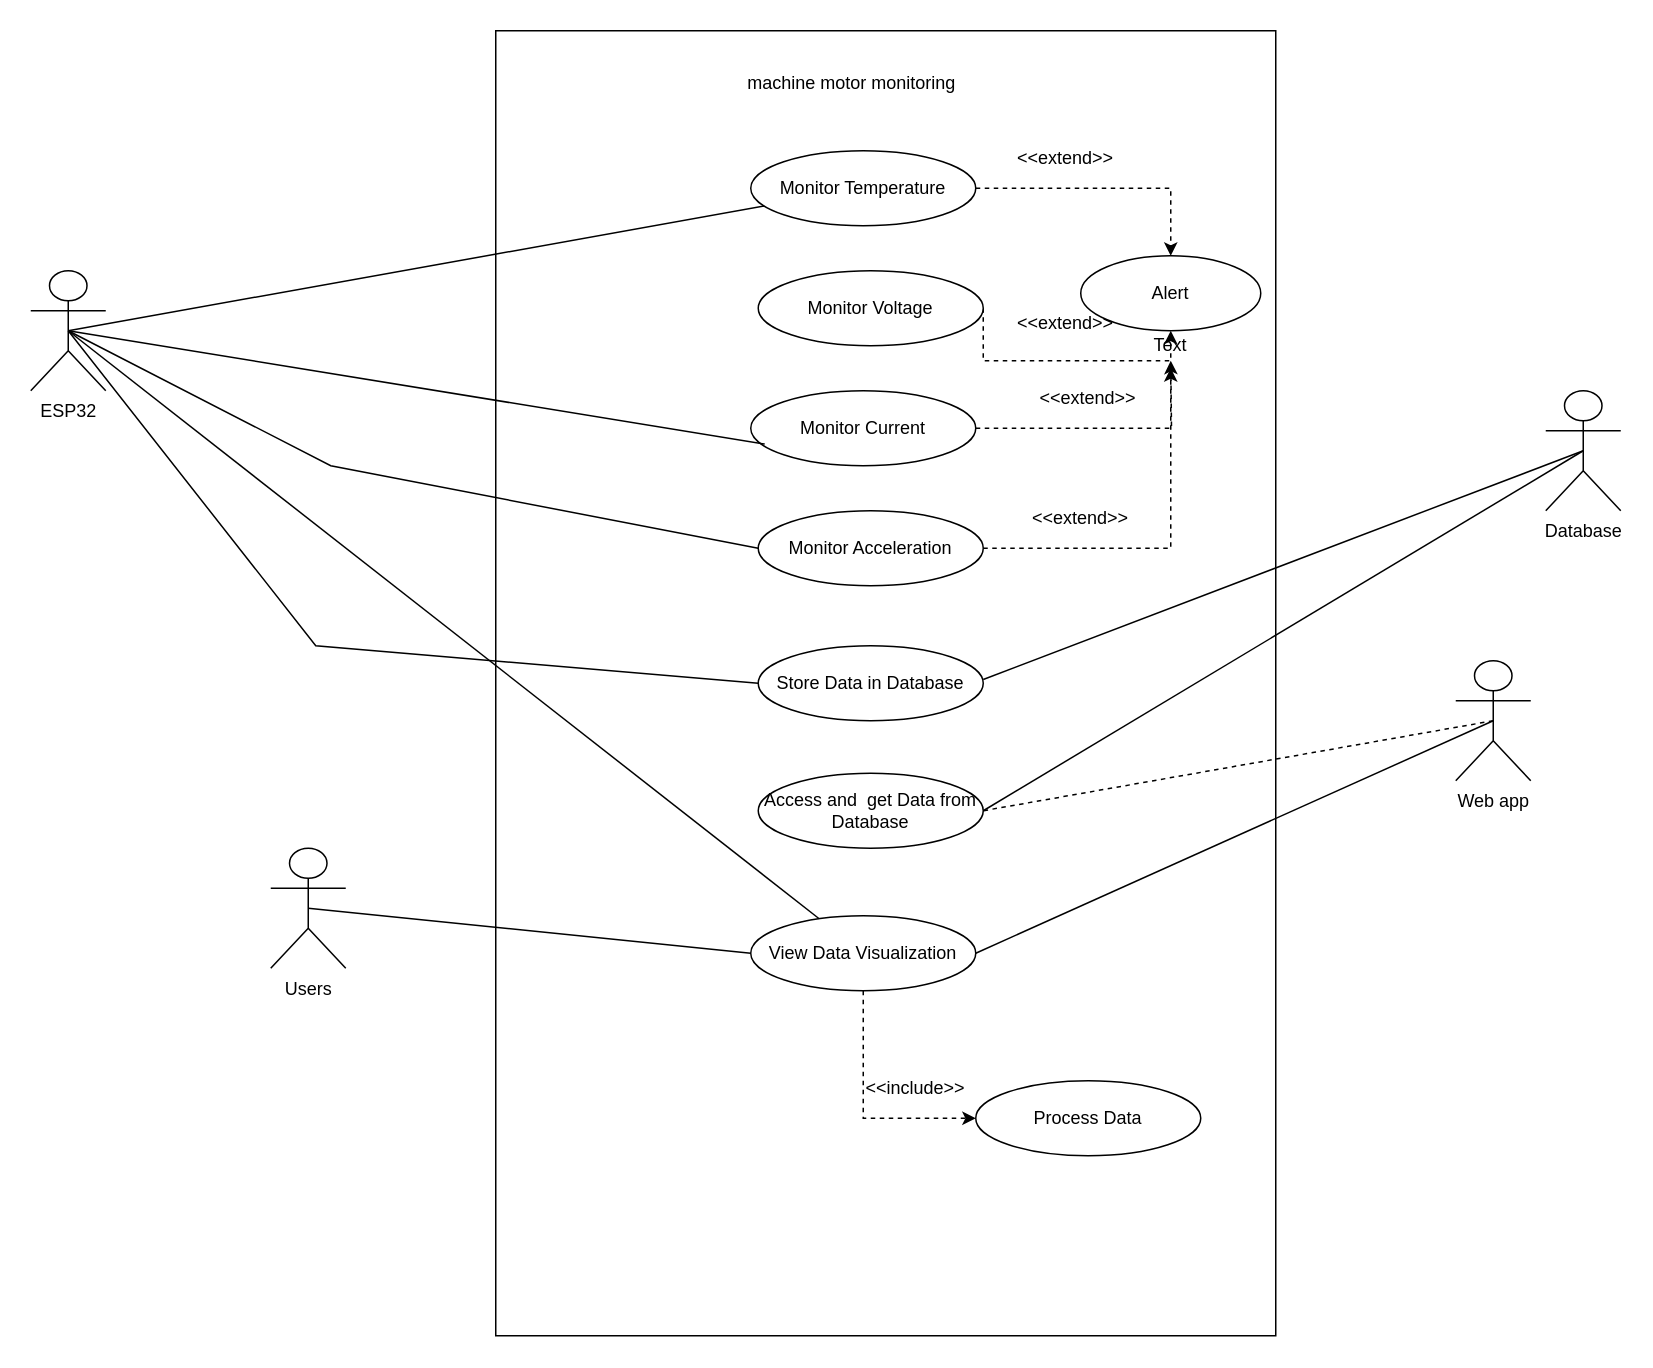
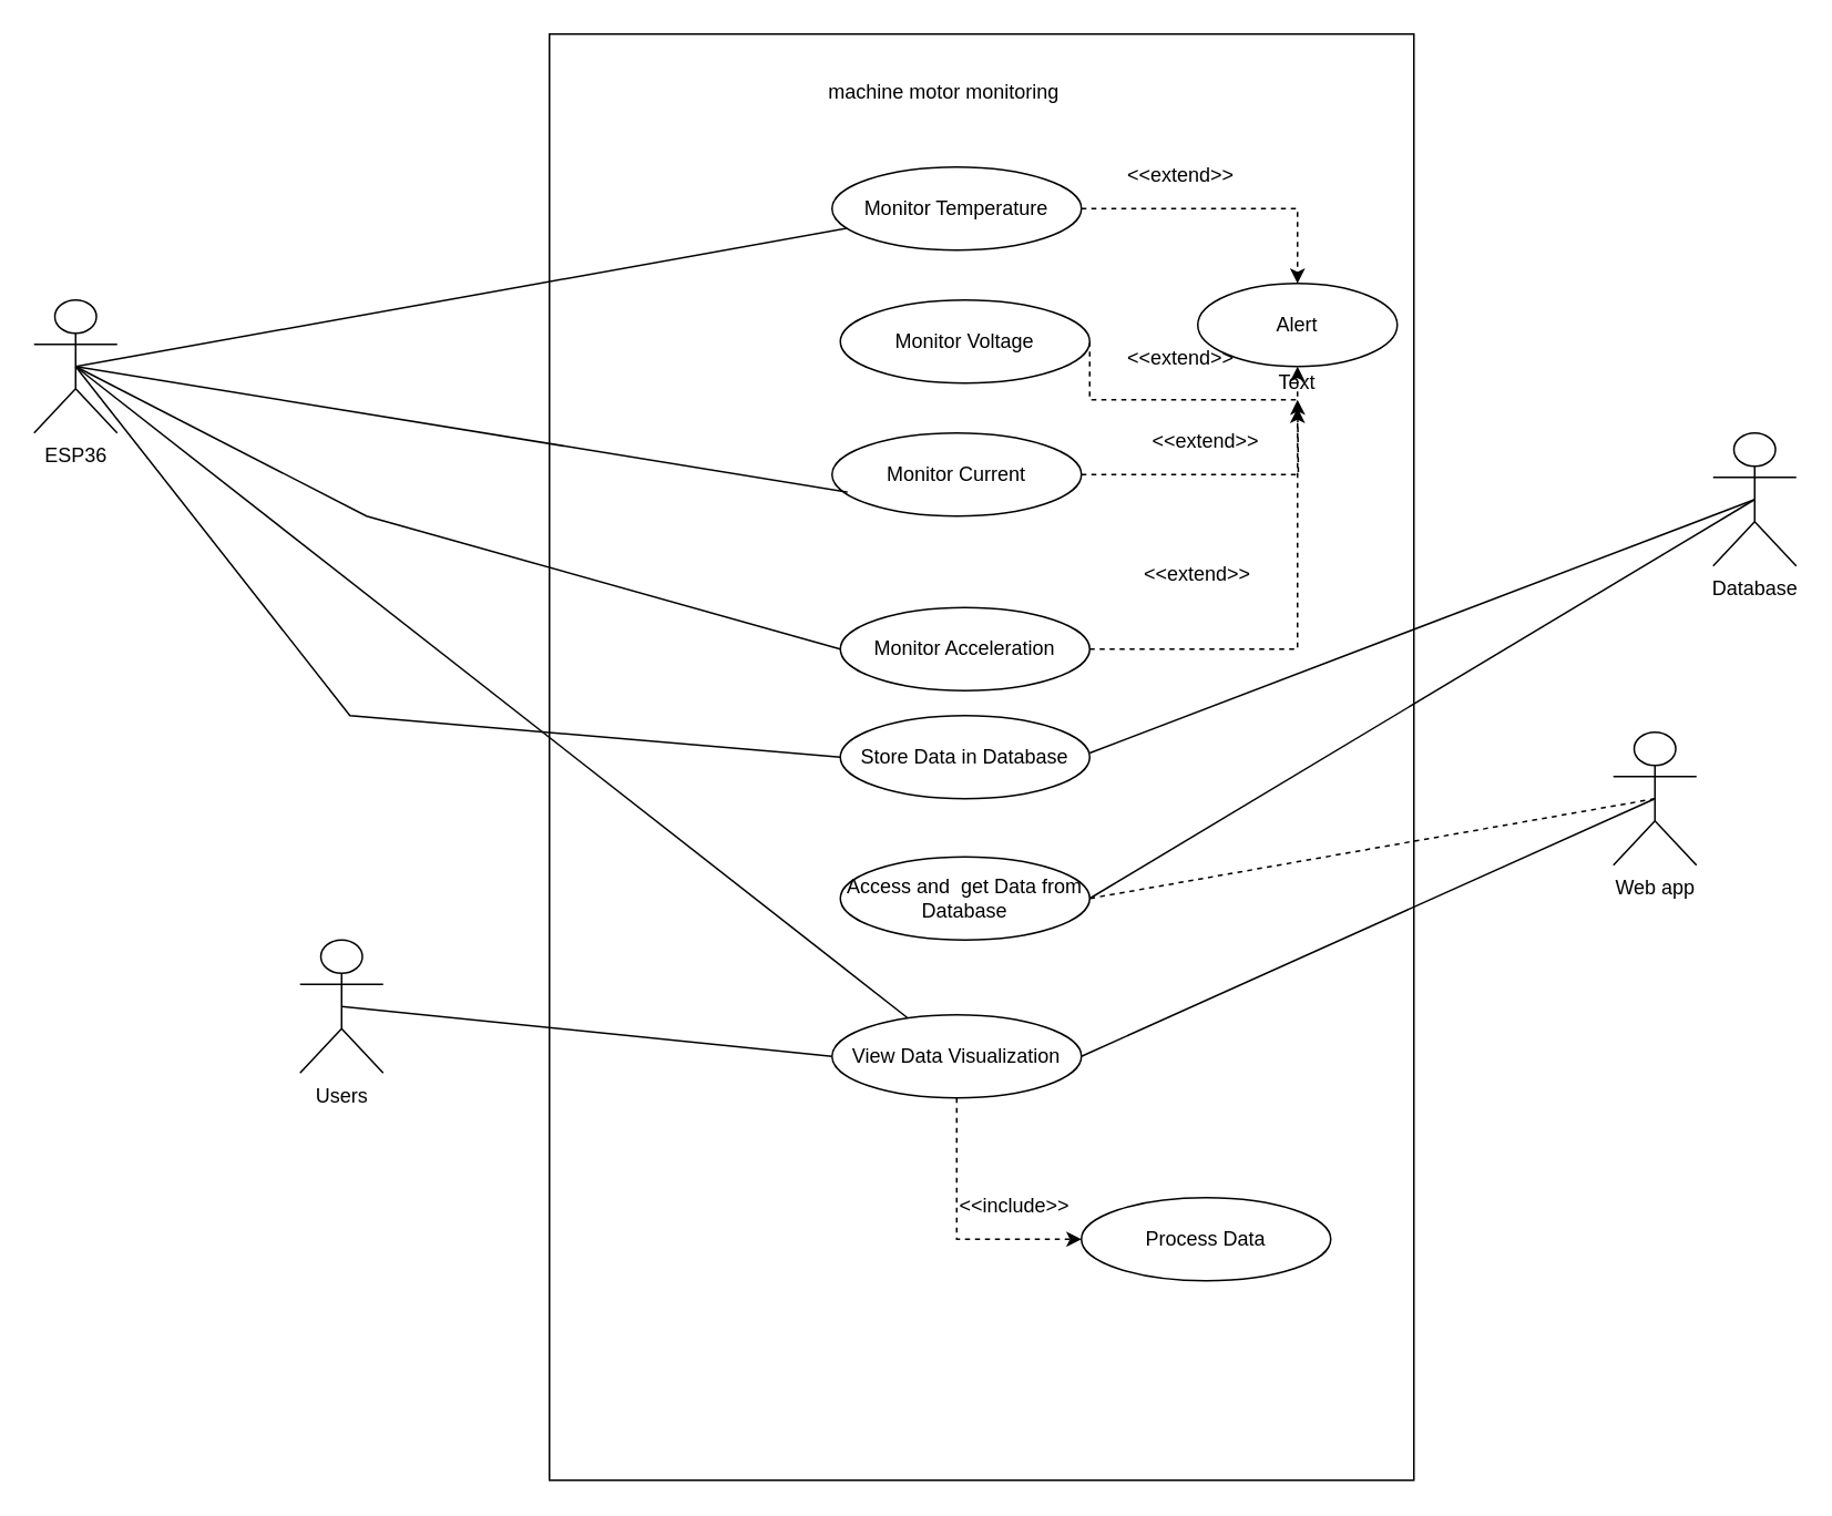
  <mxCell id="0" />
  <mxCell id="1" parent="0" />
- <mxCell id="2" value="ESP32" style="shape=umlActor;verticalLabelPosition=bottom;verticalAlign=top;html=1;outlineConnect=0;" parent="1" vertex="1"><mxGeometry x="20" y="180" width="50" height="80" as="geometry" /></mxCell>
+ <mxCell id="2" value="ESP36" style="shape=umlActor;verticalLabelPosition=bottom;verticalAlign=top;html=1;outlineConnect=0;" parent="1" vertex="1"><mxGeometry x="20" y="180" width="50" height="80" as="geometry" /></mxCell>
  <mxCell id="3" value="Users" style="shape=umlActor;verticalLabelPosition=bottom;verticalAlign=top;html=1;outlineConnect=0;" parent="1" vertex="1"><mxGeometry x="180" y="565" width="50" height="80" as="geometry" /></mxCell>
  <mxCell id="4" value="" style="rounded=0;whiteSpace=wrap;html=1;" parent="1" vertex="1"><mxGeometry x="330" y="20" width="520" height="870" as="geometry" /></mxCell>
  <mxCell id="5" value="machine motor monitoring" style="text;html=1;strokeColor=none;fillColor=none;align=center;verticalAlign=middle;whiteSpace=wrap;rounded=0;" parent="1" vertex="1"><mxGeometry x="460" y="40" width="215" height="30" as="geometry" /></mxCell>
  <mxCell id="6" style="edgeStyle=orthogonalEdgeStyle;rounded=0;orthogonalLoop=1;jettySize=auto;html=1;entryX=0;entryY=0.5;entryDx=0;entryDy=0;dashed=1;" parent="1" source="7" target="30" edge="1"><mxGeometry relative="1" as="geometry" /></mxCell>
  <mxCell id="7" value="View Data Visualization" style="ellipse;whiteSpace=wrap;html=1;" parent="1" vertex="1"><mxGeometry x="500" y="610" width="150" height="50" as="geometry" /></mxCell>
  <mxCell id="8" value="Database" style="shape=umlActor;verticalLabelPosition=bottom;verticalAlign=top;html=1;outlineConnect=0;" parent="1" vertex="1"><mxGeometry x="1030" y="260" width="50" height="80" as="geometry" /></mxCell>
  <mxCell id="9" style="edgeStyle=orthogonalEdgeStyle;rounded=0;orthogonalLoop=1;jettySize=auto;html=1;exitX=1;exitY=0.5;exitDx=0;exitDy=0;dashed=1;" parent="1" source="10" target="32" edge="1"><mxGeometry relative="1" as="geometry" /></mxCell>
  <mxCell id="10" value="Monitor Temperature" style="ellipse;whiteSpace=wrap;html=1;" parent="1" vertex="1"><mxGeometry x="500" y="100" width="150" height="50" as="geometry" /></mxCell>
  <mxCell id="11" style="edgeStyle=orthogonalEdgeStyle;rounded=0;orthogonalLoop=1;jettySize=auto;html=1;exitX=1;exitY=0.5;exitDx=0;exitDy=0;entryX=0.5;entryY=1;entryDx=0;entryDy=0;dashed=1;" parent="1" source="12" target="32" edge="1"><mxGeometry relative="1" as="geometry"><Array as="points"><mxPoint x="655" y="240" /><mxPoint x="780" y="240" /></Array></mxGeometry></mxCell>
  <mxCell id="12" value="Monitor Voltage" style="ellipse;whiteSpace=wrap;html=1;" parent="1" vertex="1"><mxGeometry x="505" y="180" width="150" height="50" as="geometry" /></mxCell>
  <mxCell id="13" style="edgeStyle=orthogonalEdgeStyle;rounded=0;orthogonalLoop=1;jettySize=auto;html=1;dashed=1;" parent="1" source="14" edge="1"><mxGeometry relative="1" as="geometry"><mxPoint x="780" y="240" as="targetPoint" /></mxGeometry></mxCell>
  <mxCell id="14" value="Monitor Current" style="ellipse;whiteSpace=wrap;html=1;" parent="1" vertex="1"><mxGeometry x="500" y="260" width="150" height="50" as="geometry" /></mxCell>
  <mxCell id="15" style="edgeStyle=orthogonalEdgeStyle;rounded=0;orthogonalLoop=1;jettySize=auto;html=1;exitX=1;exitY=0.5;exitDx=0;exitDy=0;dashed=1;" parent="1" source="16" target="33" edge="1"><mxGeometry relative="1" as="geometry"><mxPoint x="780" y="230" as="targetPoint" /></mxGeometry></mxCell>
- <mxCell id="16" value="Monitor Acceleration" style="ellipse;whiteSpace=wrap;html=1;" parent="1" vertex="1"><mxGeometry x="505" y="340" width="150" height="50" as="geometry" /></mxCell>
+ <mxCell id="16" value="Monitor Acceleration" style="ellipse;whiteSpace=wrap;html=1;" parent="1" vertex="1"><mxGeometry x="505" y="365" width="150" height="50" as="geometry" /></mxCell>
  <mxCell id="17" value="Store Data in Database" style="ellipse;whiteSpace=wrap;html=1;" parent="1" vertex="1"><mxGeometry x="505" y="430" width="150" height="50" as="geometry" /></mxCell>
  <mxCell id="18" value="Access and&amp;nbsp; get Data from Database" style="ellipse;whiteSpace=wrap;html=1;" parent="1" vertex="1"><mxGeometry x="505" y="515" width="150" height="50" as="geometry" /></mxCell>
  <mxCell id="19" value="Web app" style="shape=umlActor;verticalLabelPosition=bottom;verticalAlign=top;html=1;outlineConnect=0;" parent="1" vertex="1"><mxGeometry x="970" y="440" width="50" height="80" as="geometry" /></mxCell>
  <mxCell id="20" value="" style="endArrow=none;html=1;rounded=0;exitX=0.5;exitY=0.5;exitDx=0;exitDy=0;exitPerimeter=0;" parent="1" source="2" target="10" edge="1"><mxGeometry width="50" height="50" relative="1" as="geometry"><mxPoint x="350" y="340" as="sourcePoint" /><mxPoint x="400" y="290" as="targetPoint" /></mxGeometry></mxCell>
  <mxCell id="21" value="" style="endArrow=none;html=1;rounded=0;exitX=0.5;exitY=0.5;exitDx=0;exitDy=0;exitPerimeter=0;" parent="1" source="2" target="7" edge="1"><mxGeometry width="50" height="50" relative="1" as="geometry"><mxPoint x="350" y="340" as="sourcePoint" /><mxPoint x="400" y="290" as="targetPoint" /></mxGeometry></mxCell>
  <mxCell id="22" value="" style="endArrow=none;html=1;rounded=0;entryX=0.062;entryY=0.711;entryDx=0;entryDy=0;entryPerimeter=0;exitX=0.5;exitY=0.5;exitDx=0;exitDy=0;exitPerimeter=0;" parent="1" source="2" target="14" edge="1"><mxGeometry width="50" height="50" relative="1" as="geometry"><mxPoint x="350" y="340" as="sourcePoint" /><mxPoint x="400" y="290" as="targetPoint" /></mxGeometry></mxCell>
  <mxCell id="23" value="" style="endArrow=none;html=1;rounded=0;entryX=0;entryY=0.5;entryDx=0;entryDy=0;exitX=0.5;exitY=0.5;exitDx=0;exitDy=0;exitPerimeter=0;" parent="1" source="2" target="16" edge="1"><mxGeometry width="50" height="50" relative="1" as="geometry"><mxPoint x="350" y="340" as="sourcePoint" /><mxPoint x="400" y="290" as="targetPoint" /><Array as="points"><mxPoint x="220" y="310" /></Array></mxGeometry></mxCell>
  <mxCell id="24" value="" style="endArrow=none;html=1;rounded=0;entryX=0;entryY=0.5;entryDx=0;entryDy=0;exitX=0.5;exitY=0.5;exitDx=0;exitDy=0;exitPerimeter=0;" parent="1" source="2" target="17" edge="1"><mxGeometry width="50" height="50" relative="1" as="geometry"><mxPoint x="350" y="340" as="sourcePoint" /><mxPoint x="400" y="290" as="targetPoint" /><Array as="points"><mxPoint x="210" y="430" /></Array></mxGeometry></mxCell>
  <mxCell id="25" value="" style="endArrow=none;html=1;rounded=0;exitX=0.5;exitY=0.5;exitDx=0;exitDy=0;exitPerimeter=0;entryX=0;entryY=0.5;entryDx=0;entryDy=0;" parent="1" source="8" edge="1"><mxGeometry width="50" height="50" relative="1" as="geometry"><mxPoint x="1135" y="277.5" as="sourcePoint" /><mxPoint x="655" y="452.5" as="targetPoint" /></mxGeometry></mxCell>
  <mxCell id="26" value="" style="endArrow=none;html=1;rounded=0;entryX=0;entryY=0.5;entryDx=0;entryDy=0;exitX=0.5;exitY=0.5;exitDx=0;exitDy=0;exitPerimeter=0;" parent="1" source="8" edge="1"><mxGeometry width="50" height="50" relative="1" as="geometry"><mxPoint x="1130" y="280" as="sourcePoint" /><mxPoint x="655" y="540" as="targetPoint" /></mxGeometry></mxCell>
  <mxCell id="27" value="" style="endArrow=none;html=1;rounded=0;exitX=0.5;exitY=0.5;exitDx=0;exitDy=0;exitPerimeter=0;entryX=1;entryY=0.5;entryDx=0;entryDy=0;dashed=1;" parent="1" source="19" target="18" edge="1"><mxGeometry width="50" height="50" relative="1" as="geometry"><mxPoint x="350" y="340" as="sourcePoint" /><mxPoint x="400" y="290" as="targetPoint" /></mxGeometry></mxCell>
  <mxCell id="28" value="" style="endArrow=none;html=1;rounded=0;exitX=0.5;exitY=0.5;exitDx=0;exitDy=0;exitPerimeter=0;entryX=0;entryY=0.5;entryDx=0;entryDy=0;" parent="1" source="3" target="7" edge="1"><mxGeometry width="50" height="50" relative="1" as="geometry"><mxPoint x="350" y="480" as="sourcePoint" /><mxPoint x="400" y="430" as="targetPoint" /></mxGeometry></mxCell>
  <mxCell id="29" value="" style="endArrow=none;html=1;rounded=0;entryX=0.5;entryY=0.5;entryDx=0;entryDy=0;entryPerimeter=0;exitX=1;exitY=0.5;exitDx=0;exitDy=0;" parent="1" source="7" target="19" edge="1"><mxGeometry width="50" height="50" relative="1" as="geometry"><mxPoint x="610" y="540" as="sourcePoint" /><mxPoint x="660" y="490" as="targetPoint" /></mxGeometry></mxCell>
  <mxCell id="30" value="Process Data" style="ellipse;whiteSpace=wrap;html=1;" parent="1" vertex="1"><mxGeometry x="650" y="720" width="150" height="50" as="geometry" /></mxCell>
  <mxCell id="31" value="&amp;lt;&amp;lt;include&amp;gt;&amp;gt;" style="text;html=1;strokeColor=none;fillColor=none;align=center;verticalAlign=middle;whiteSpace=wrap;rounded=0;" parent="1" vertex="1"><mxGeometry x="580" y="710" width="60" height="30" as="geometry" /></mxCell>
  <mxCell id="32" value="Alert" style="ellipse;whiteSpace=wrap;html=1;" parent="1" vertex="1"><mxGeometry x="720" y="170" width="120" height="50" as="geometry" /></mxCell>
  <mxCell id="33" value="Text" style="text;html=1;strokeColor=none;fillColor=none;align=center;verticalAlign=middle;whiteSpace=wrap;rounded=0;" parent="1" vertex="1"><mxGeometry x="750" y="215" width="60" height="30" as="geometry" /></mxCell>
  <mxCell id="34" value="&amp;lt;&amp;lt;extend&amp;gt;&amp;gt;" style="text;html=1;strokeColor=none;fillColor=none;align=center;verticalAlign=middle;whiteSpace=wrap;rounded=0;" parent="1" vertex="1"><mxGeometry x="680" y="90" width="60" height="30" as="geometry" /></mxCell>
  <mxCell id="35" value="&amp;lt;&amp;lt;extend&amp;gt;&amp;gt;" style="text;html=1;strokeColor=none;fillColor=none;align=center;verticalAlign=middle;whiteSpace=wrap;rounded=0;" parent="1" vertex="1"><mxGeometry x="680" y="200" width="60" height="30" as="geometry" /></mxCell>
  <mxCell id="36" value="&amp;lt;&amp;lt;extend&amp;gt;&amp;gt;" style="text;html=1;strokeColor=none;fillColor=none;align=center;verticalAlign=middle;whiteSpace=wrap;rounded=0;" parent="1" vertex="1"><mxGeometry x="695" y="250" width="60" height="30" as="geometry" /></mxCell>
  <mxCell id="37" value="&amp;lt;&amp;lt;extend&amp;gt;&amp;gt;" style="text;html=1;strokeColor=none;fillColor=none;align=center;verticalAlign=middle;whiteSpace=wrap;rounded=0;" parent="1" vertex="1"><mxGeometry x="690" y="330" width="60" height="30" as="geometry" /></mxCell>
